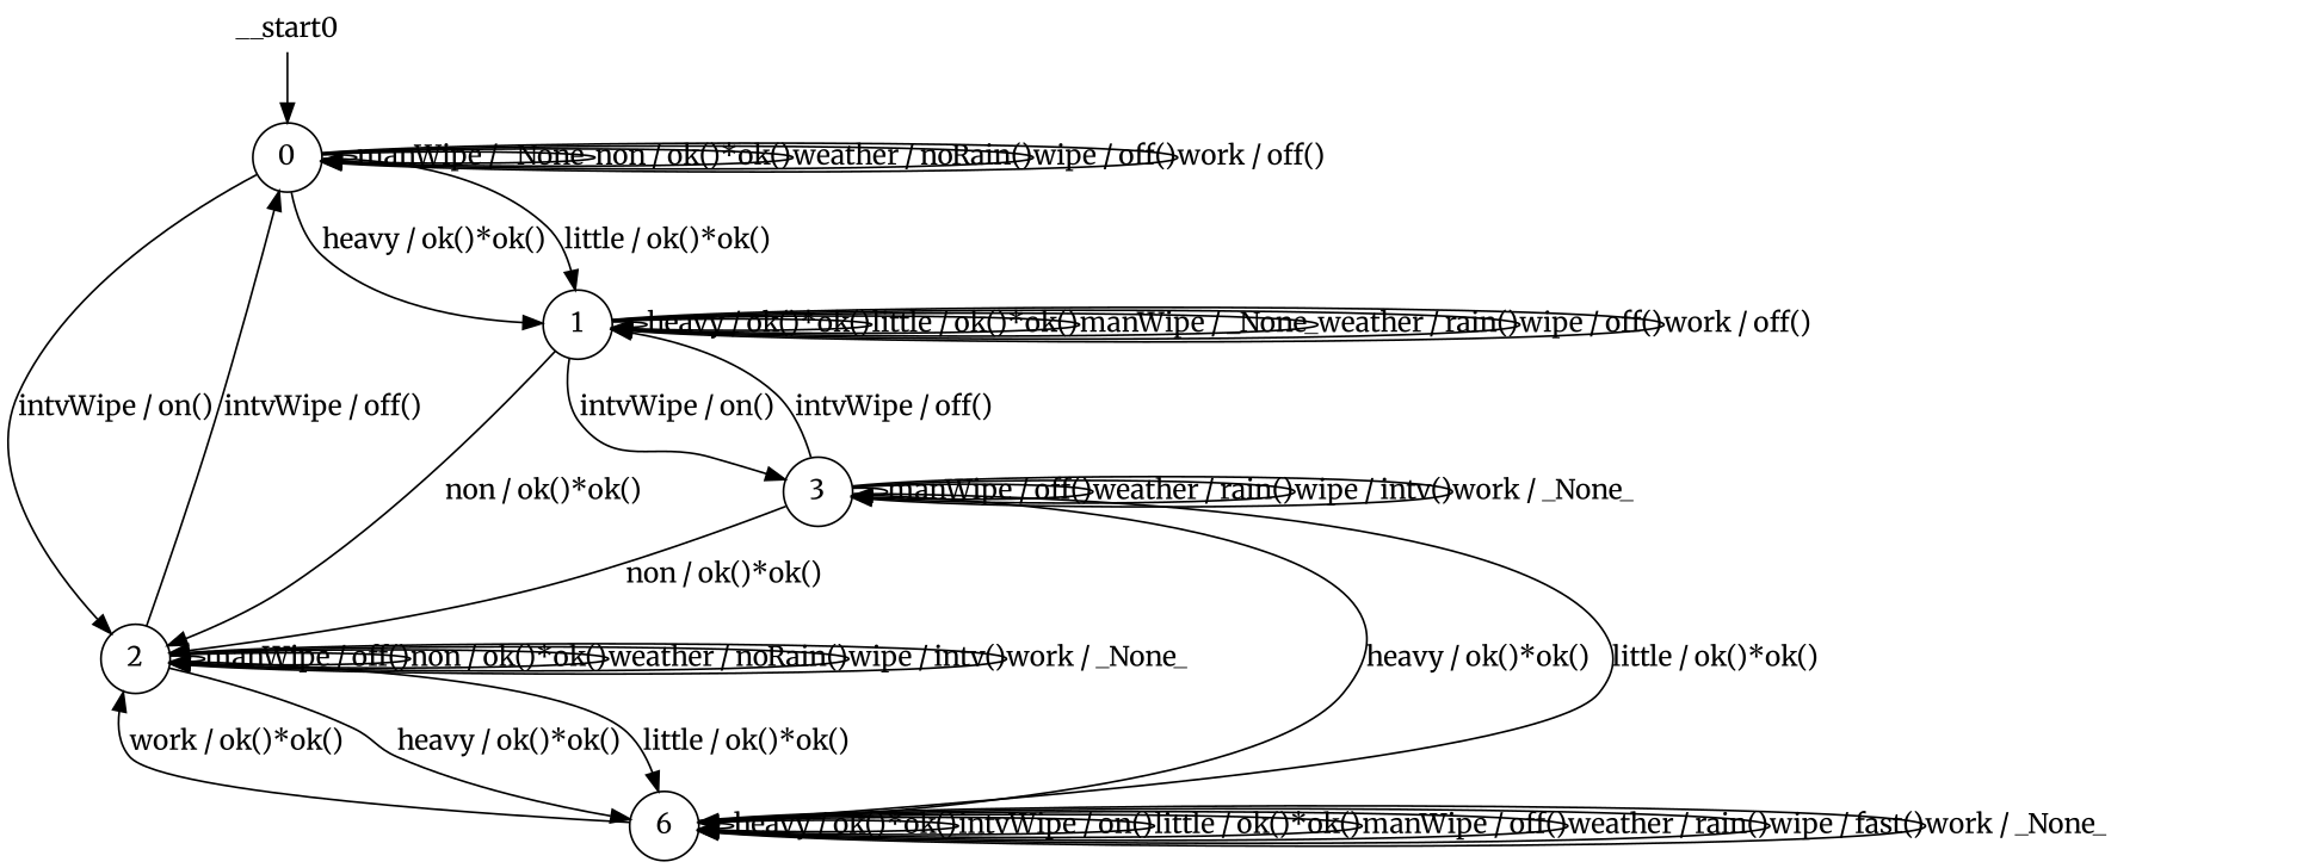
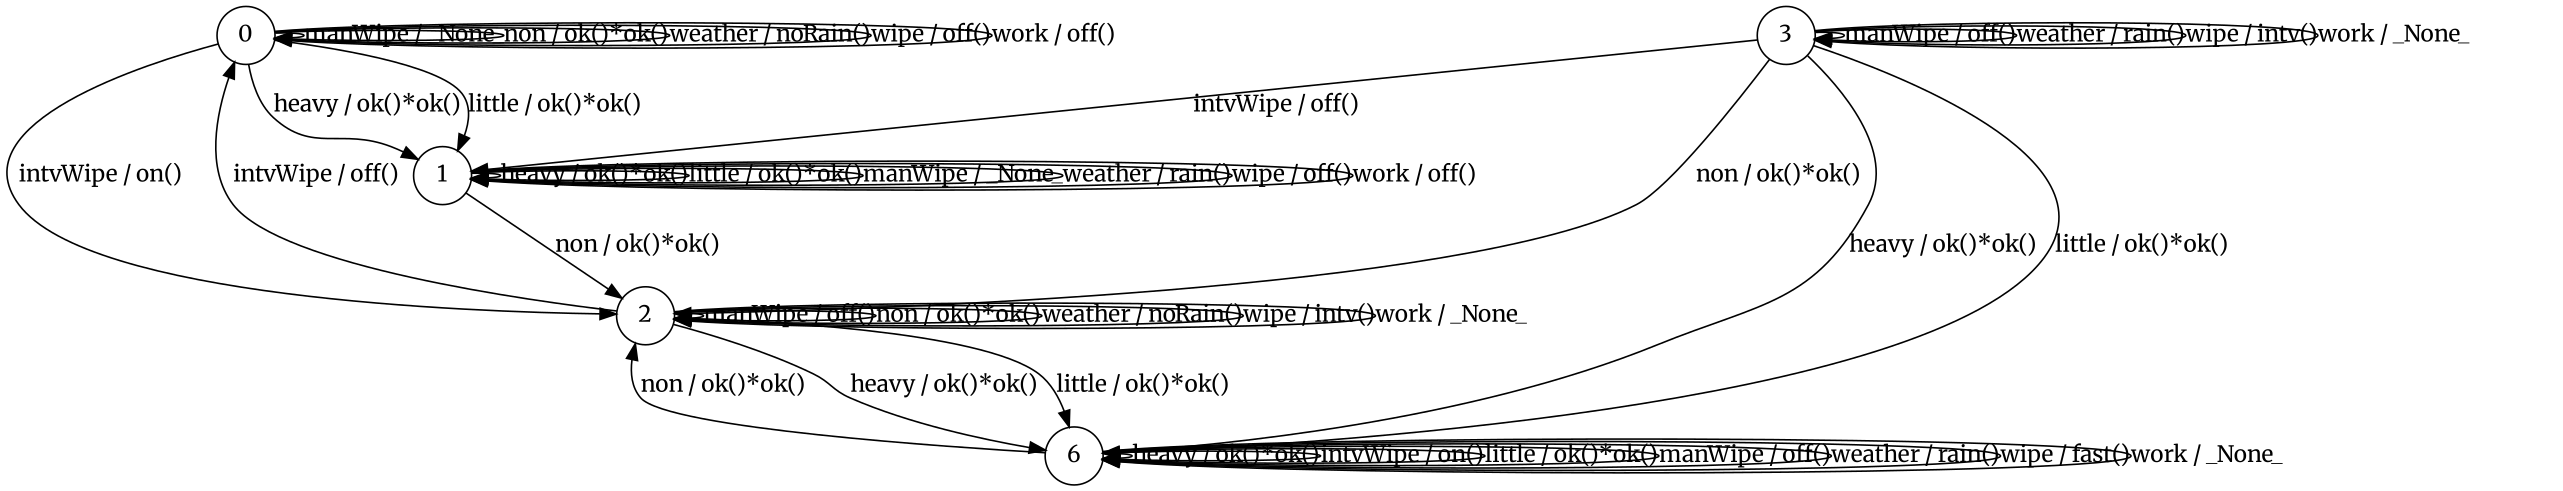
  digraph {
    fontname=Merriweather
    node [fontname=Merriweather shape=circle]
    edge [fontname=Merriweather]
    n1 [label=0]
    n2 [label=1]
    n3 [label=2]
    n4 [label=3]
    n5 [label=6]
-   __start0 [height=0 shape=none width=0]
    n1 -> n1 [label="manWipe / _None_"]
    n1 -> n1 [label="non / ok()*ok()"]
    n1 -> n1 [label="weather / noRain()"]
    n1 -> n1 [label="wipe / off()"]
    n1 -> n1 [label="work / off()"]
    n1 -> n2 [label="heavy / ok()*ok()"]
    n1 -> n2 [label="little / ok()*ok()"]
    n1 -> n3 [label="intvWipe / on()"]
    n2 -> n2 [label="heavy / ok()*ok()"]
    n2 -> n2 [label="little / ok()*ok()"]
    n2 -> n2 [label="manWipe / _None_"]
    n2 -> n2 [label="weather / rain()"]
    n2 -> n2 [label="wipe / off()"]
    n2 -> n2 [label="work / off()"]
    n2 -> n3 [label="non / ok()*ok()"]
-   n2 -> n4 [label="intvWipe / on()"]
    n3 -> n1 [label="intvWipe / off()"]
    n3 -> n3 [label="manWipe / off()"]
    n3 -> n3 [label="non / ok()*ok()"]
    n3 -> n3 [label="weather / noRain()"]
    n3 -> n3 [label="wipe / intv()"]
    n3 -> n3 [label="work / _None_"]
    n3 -> n5 [label="heavy / ok()*ok()"]
    n3 -> n5 [label="little / ok()*ok()"]
    n4 -> n2 [label="intvWipe / off()"]
    n4 -> n3 [label="non / ok()*ok()"]
    n4 -> n4 [label="manWipe / off()"]
    n4 -> n4 [label="weather / rain()"]
    n4 -> n4 [label="wipe / intv()"]
    n4 -> n4 [label="work / _None_"]
    n4 -> n5 [label="heavy / ok()*ok()"]
    n4 -> n5 [label="little / ok()*ok()"]
-   n5 -> n3 [label="work / ok()*ok()"]
+   n5 -> n3 [label="non / ok()*ok()"]
    n5 -> n5 [label="heavy / ok()*ok()"]
    n5 -> n5 [label="intvWipe / on()"]
    n5 -> n5 [label="little / ok()*ok()"]
    n5 -> n5 [label="manWipe / off()"]
    n5 -> n5 [label="weather / rain()"]
    n5 -> n5 [label="wipe / fast()"]
    n5 -> n5 [label="work / _None_"]
-   __start0 -> n1
  }
